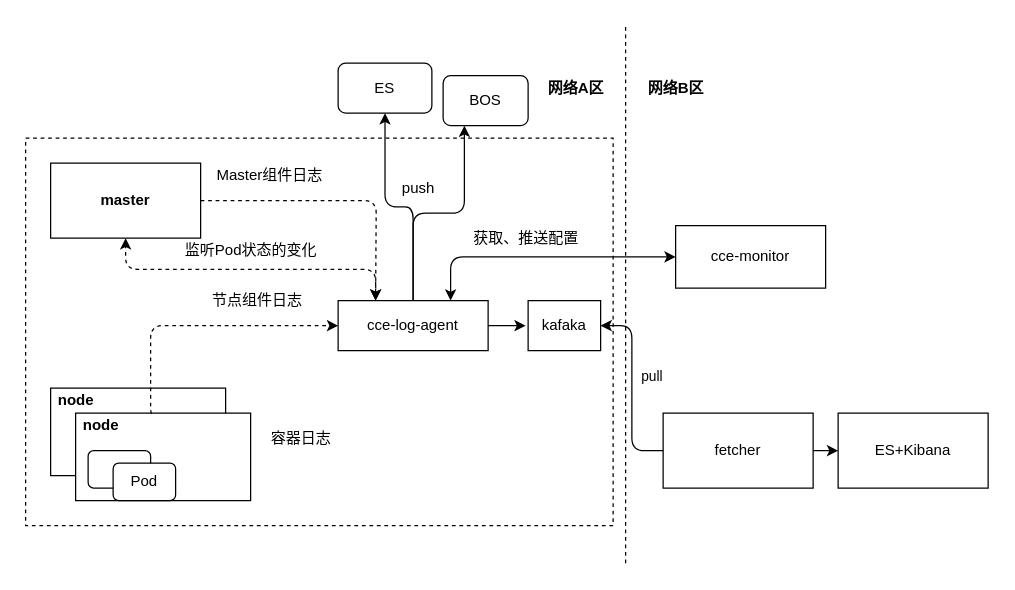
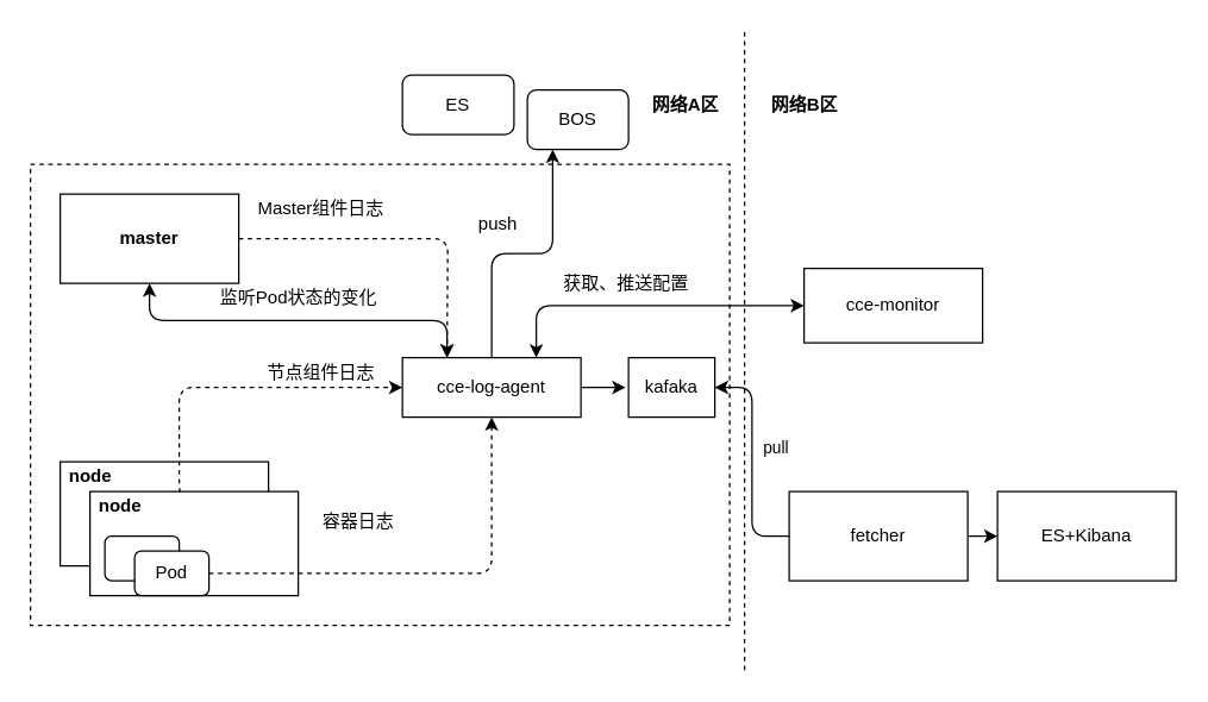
  <mxCell id="0" />
  <mxCell id="1" parent="0" />
  <mxCell id="2" value="" style="rounded=0;whiteSpace=wrap;html=1;dashed=1;" vertex="1" parent="1"><mxGeometry x="20" y="110" width="470" height="310" as="geometry" /></mxCell>
  <mxCell id="3" value="cce-log-agent" style="rounded=0;whiteSpace=wrap;html=1;" vertex="1" parent="1"><mxGeometry x="270" y="240" width="120" height="40" as="geometry" /></mxCell>
  <mxCell id="4" value="&lt;b&gt;master&lt;/b&gt;" style="rounded=0;whiteSpace=wrap;html=1;" vertex="1" parent="1"><mxGeometry x="40" y="130" width="120" height="60" as="geometry" /></mxCell>
  <mxCell id="5" value="" style="rounded=0;whiteSpace=wrap;html=1;" vertex="1" parent="1"><mxGeometry x="40" y="310" width="140" height="70" as="geometry" /></mxCell>
  <mxCell id="6" value="" style="rounded=0;whiteSpace=wrap;html=1;" vertex="1" parent="1"><mxGeometry x="60" y="330" width="140" height="70" as="geometry" /></mxCell>
  <mxCell id="7" value="&lt;b&gt;node&lt;/b&gt;" style="text;html=1;align=center;verticalAlign=middle;resizable=0;points=[];autosize=1;" vertex="1" parent="1"><mxGeometry x="40" y="310" width="40" height="20" as="geometry" /></mxCell>
  <mxCell id="8" value="&lt;b&gt;node&lt;/b&gt;" style="text;html=1;align=center;verticalAlign=middle;resizable=0;points=[];autosize=1;" vertex="1" parent="1"><mxGeometry x="60" y="330" width="40" height="20" as="geometry" /></mxCell>
  <mxCell id="9" value="" style="rounded=1;whiteSpace=wrap;html=1;" vertex="1" parent="1"><mxGeometry x="70" y="360" width="50" height="30" as="geometry" /></mxCell>
  <mxCell id="10" value="Pod" style="rounded=1;whiteSpace=wrap;html=1;" vertex="1" parent="1"><mxGeometry x="90" y="370" width="50" height="30" as="geometry" /></mxCell>
  <mxCell id="11" value="cce-monitor" style="rounded=0;whiteSpace=wrap;html=1;" vertex="1" parent="1"><mxGeometry x="540" y="180" width="120" height="50" as="geometry" /></mxCell>
  <mxCell id="12" value="fetcher" style="rounded=0;whiteSpace=wrap;html=1;" vertex="1" parent="1"><mxGeometry x="530" y="330" width="120" height="60" as="geometry" /></mxCell>
  <mxCell id="13" value="ES+Kibana" style="rounded=0;whiteSpace=wrap;html=1;" vertex="1" parent="1"><mxGeometry x="670" y="330" width="120" height="60" as="geometry" /></mxCell>
  <mxCell id="14" value="ES" style="rounded=1;whiteSpace=wrap;html=1;" vertex="1" parent="1"><mxGeometry x="270" y="50" width="75" height="40" as="geometry" /></mxCell>
  <mxCell id="15" value="" style="endArrow=classic;html=1;entryX=0;entryY=0.5;entryDx=0;entryDy=0;edgeStyle=elbowEdgeStyle;dashed=1;exitX=0.436;exitY=0;exitDx=0;exitDy=0;exitPerimeter=0;" edge="1" parent="1" source="6" target="3"><mxGeometry width="50" height="50" relative="1" as="geometry"><mxPoint x="130" y="330" as="sourcePoint" /><mxPoint x="230" y="280" as="targetPoint" /><Array as="points"><mxPoint x="120" y="300" /><mxPoint x="180" y="300" /></Array></mxGeometry></mxCell>
- <mxCell id="16" value="节点组件日志" style="text;html=1;align=center;verticalAlign=middle;resizable=0;points=[];autosize=1;" vertex="1" parent="1"><mxGeometry x="160" y="230" width="90" height="20" as="geometry" /></mxCell>
- <mxCell id="18" value="" style="endArrow=classic;startArrow=classic;html=1;exitX=0.25;exitY=0;exitDx=0;exitDy=0;entryX=0.5;entryY=1;entryDx=0;entryDy=0;edgeStyle=orthogonalEdgeStyle;dashed=1;" edge="1" parent="1" source="3" target="4"><mxGeometry width="50" height="50" relative="1" as="geometry"><mxPoint x="350" y="290" as="sourcePoint" /><mxPoint x="400" y="240" as="targetPoint" /></mxGeometry></mxCell>
+ <mxCell id="16" value="节点组件日志" style="text;html=1;align=center;verticalAlign=middle;resizable=0;points=[];autosize=1;" vertex="1" parent="1"><mxGeometry x="170" y="240" width="90" height="20" as="geometry" /></mxCell>
+ <mxCell id="17" value="" style="endArrow=classic;html=1;dashed=1;exitX=1;exitY=0.5;exitDx=0;exitDy=0;entryX=0.5;entryY=1;entryDx=0;entryDy=0;edgeStyle=orthogonalEdgeStyle;" edge="1" parent="1" source="10" target="3"><mxGeometry width="50" height="50" relative="1" as="geometry"><mxPoint x="350" y="290" as="sourcePoint" /><mxPoint x="400" y="240" as="targetPoint" /></mxGeometry></mxCell>
+ <mxCell id="18" value="" style="endArrow=classic;startArrow=classic;html=1;exitX=0.25;exitY=0;exitDx=0;exitDy=0;entryX=0.5;entryY=1;entryDx=0;entryDy=0;edgeStyle=orthogonalEdgeStyle;" edge="1" parent="1" source="3" target="4"><mxGeometry width="50" height="50" relative="1" as="geometry"><mxPoint x="350" y="290" as="sourcePoint" /><mxPoint x="400" y="240" as="targetPoint" /></mxGeometry></mxCell>
  <mxCell id="19" value="监听Pod状态的变化" style="text;html=1;align=center;verticalAlign=middle;resizable=0;points=[];autosize=1;" vertex="1" parent="1"><mxGeometry x="140" y="190" width="120" height="20" as="geometry" /></mxCell>
  <mxCell id="20" value="容器日志" style="text;html=1;align=center;verticalAlign=middle;resizable=0;points=[];autosize=1;" vertex="1" parent="1"><mxGeometry x="210" y="340" width="60" height="20" as="geometry" /></mxCell>
  <mxCell id="21" value="" style="endArrow=classic;html=1;exitX=1;exitY=0.5;exitDx=0;exitDy=0;edgeStyle=orthogonalEdgeStyle;dashed=1;" edge="1" parent="1" source="4"><mxGeometry width="50" height="50" relative="1" as="geometry"><mxPoint x="350" y="290" as="sourcePoint" /><mxPoint x="300" y="240" as="targetPoint" /></mxGeometry></mxCell>
  <mxCell id="22" value="Master组件日志" style="text;html=1;align=center;verticalAlign=middle;resizable=0;points=[];autosize=1;" vertex="1" parent="1"><mxGeometry x="165" y="130" width="100" height="20" as="geometry" /></mxCell>
  <mxCell id="23" value="BOS" style="rounded=1;whiteSpace=wrap;html=1;" vertex="1" parent="1"><mxGeometry x="354" y="60" width="68" height="40" as="geometry" /></mxCell>
  <mxCell id="24" value="" style="endArrow=classic;startArrow=classic;html=1;exitX=0.75;exitY=0;exitDx=0;exitDy=0;entryX=0;entryY=0.5;entryDx=0;entryDy=0;edgeStyle=orthogonalEdgeStyle;" edge="1" parent="1" source="3" target="11"><mxGeometry width="50" height="50" relative="1" as="geometry"><mxPoint x="350" y="290" as="sourcePoint" /><mxPoint x="400" y="240" as="targetPoint" /></mxGeometry></mxCell>
  <mxCell id="25" value="获取、推送配置" style="text;html=1;align=center;verticalAlign=middle;resizable=0;points=[];autosize=1;" vertex="1" parent="1"><mxGeometry x="370" y="180" width="100" height="20" as="geometry" /></mxCell>
  <mxCell id="26" value="kafaka" style="rounded=0;whiteSpace=wrap;html=1;" vertex="1" parent="1"><mxGeometry x="422" y="240" width="58" height="40" as="geometry" /></mxCell>
  <mxCell id="27" value="" style="endArrow=classic;html=1;exitX=1;exitY=0.5;exitDx=0;exitDy=0;" edge="1" parent="1" source="3"><mxGeometry width="50" height="50" relative="1" as="geometry"><mxPoint x="410" y="300" as="sourcePoint" /><mxPoint x="420" y="260" as="targetPoint" /></mxGeometry></mxCell>
  <mxCell id="28" value="" style="endArrow=classic;html=1;exitX=0;exitY=0.5;exitDx=0;exitDy=0;entryX=1;entryY=0.5;entryDx=0;entryDy=0;edgeStyle=orthogonalEdgeStyle;" edge="1" parent="1" source="12" target="26"><mxGeometry width="50" height="50" relative="1" as="geometry"><mxPoint x="410" y="300" as="sourcePoint" /><mxPoint x="460" y="250" as="targetPoint" /></mxGeometry></mxCell>
  <mxCell id="29" value="pull" style="edgeLabel;html=1;align=center;verticalAlign=middle;resizable=0;points=[];" vertex="1" connectable="0" parent="28"><mxGeometry x="0.187" y="-4" relative="1" as="geometry"><mxPoint x="11" y="4" as="offset" /></mxGeometry></mxCell>
  <mxCell id="30" value="" style="endArrow=classic;html=1;entryX=0;entryY=0.5;entryDx=0;entryDy=0;" edge="1" parent="1" target="13"><mxGeometry width="50" height="50" relative="1" as="geometry"><mxPoint x="650" y="360" as="sourcePoint" /><mxPoint x="690" y="315" as="targetPoint" /></mxGeometry></mxCell>
- <mxCell id="31" value="" style="endArrow=none;html=1;startArrow=classic;startFill=1;endFill=0;entryX=0.5;entryY=0;entryDx=0;entryDy=0;exitX=0.5;exitY=1;exitDx=0;exitDy=0;edgeStyle=orthogonalEdgeStyle;" edge="1" parent="1" source="14" target="3"><mxGeometry width="50" height="50" relative="1" as="geometry"><mxPoint x="350" y="310" as="sourcePoint" /><mxPoint x="400" y="260" as="targetPoint" /></mxGeometry></mxCell>
  <mxCell id="32" value="" style="endArrow=classic;html=1;exitX=0.5;exitY=0;exitDx=0;exitDy=0;edgeStyle=orthogonalEdgeStyle;entryX=0.25;entryY=1;entryDx=0;entryDy=0;" edge="1" parent="1" source="3" target="23"><mxGeometry width="50" height="50" relative="1" as="geometry"><mxPoint x="350" y="310" as="sourcePoint" /><mxPoint x="397" y="90" as="targetPoint" /></mxGeometry></mxCell>
  <mxCell id="33" value="push" style="text;html=1;align=center;verticalAlign=middle;resizable=0;points=[];autosize=1;" vertex="1" parent="1"><mxGeometry x="314" y="140" width="40" height="20" as="geometry" /></mxCell>
  <mxCell id="34" value="" style="endArrow=none;dashed=1;html=1;" edge="1" parent="1"><mxGeometry width="50" height="50" relative="1" as="geometry"><mxPoint x="500" y="450" as="sourcePoint" /><mxPoint x="500" y="20" as="targetPoint" /></mxGeometry></mxCell>
  <mxCell id="35" value="&lt;b&gt;网络B区&lt;/b&gt;" style="text;html=1;align=center;verticalAlign=middle;resizable=0;points=[];autosize=1;" vertex="1" parent="1"><mxGeometry x="510" y="60" width="60" height="20" as="geometry" /></mxCell>
  <mxCell id="36" value="&lt;b&gt;网络A区&lt;/b&gt;" style="text;html=1;align=center;verticalAlign=middle;resizable=0;points=[];autosize=1;" vertex="1" parent="1"><mxGeometry x="430" y="60" width="60" height="20" as="geometry" /></mxCell>
